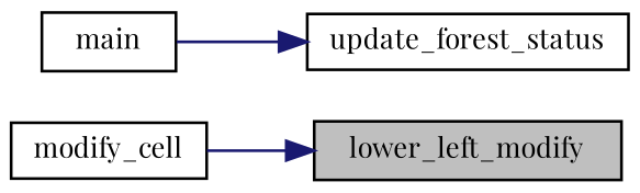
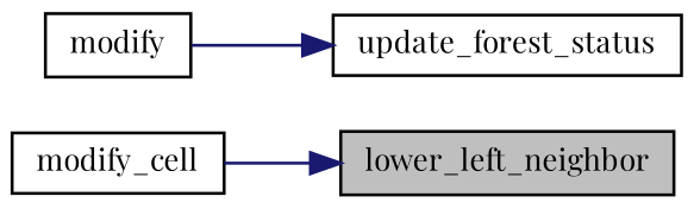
  digraph {
    fontname="Playfair Display"
    rankdir=RL
    node [color=black fillcolor=white fontname="Playfair Display" fontsize=10 shape=record style=filled]
    edge [color=midnightblue dir=back fontname="Playfair Display" fontsize=10 labelfontname=Helvetica labelfontsize=10 style=solid]
-   n1 [fillcolor=grey75 fontcolor=black height=0.2 label=lower_left_modify width=0.4]
+   n1 [fillcolor=grey75 fontcolor=black height=0.2 label=lower_left_neighbor width=0.4]
    n2 [height=0.2 label=modify_cell width=0.4]
    n3 [height=0.2 label=update_forest_status width=0.4]
-   n4 [height=0.2 label=main width=0.4]
+   n4 [height=0.2 label=modify width=0.4]
    n1 -> n2
    n3 -> n4
  }
